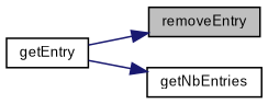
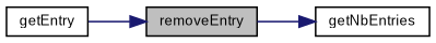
  digraph {
    rankdir=LR
    node [color=black fontname=Arial fontsize=9 shape=record]
    edge [color=midnightblue fontname=Arial fontsize=9 labelfontname=Arial labelfontsize=9 style=solid]
    n1 [fillcolor=grey75 fontcolor=black height=0.2 label=removeEntry style=filled width=0.4]
    n2 [height=0.2 label=getEntry width=0.4]
    n3 [height=0.2 label=getNbEntries width=0.4]
    n2 -> n1
-   n2 -> n3
+   n1 -> n3
  }
